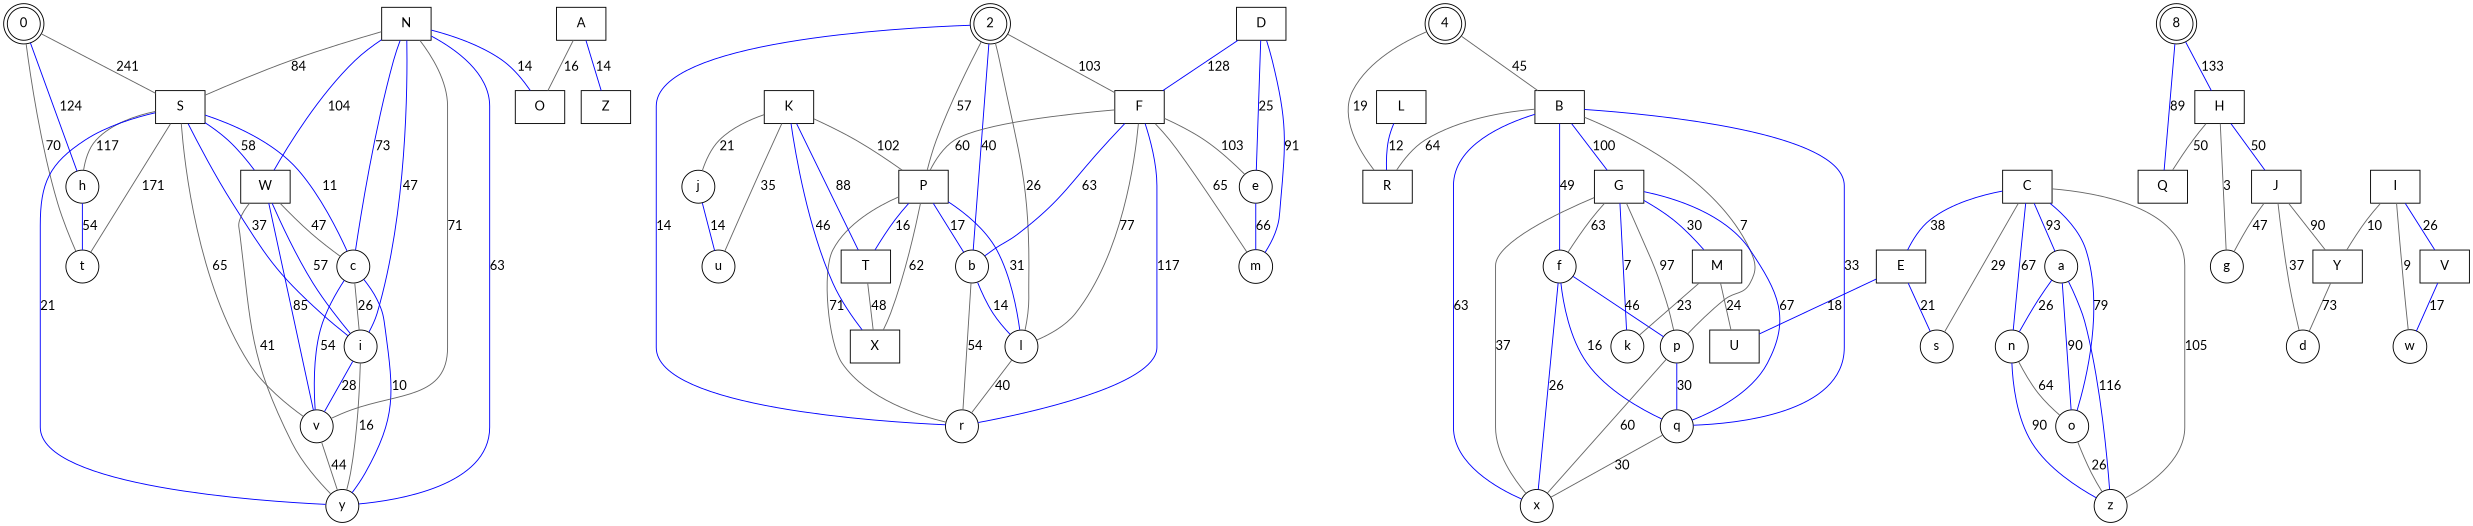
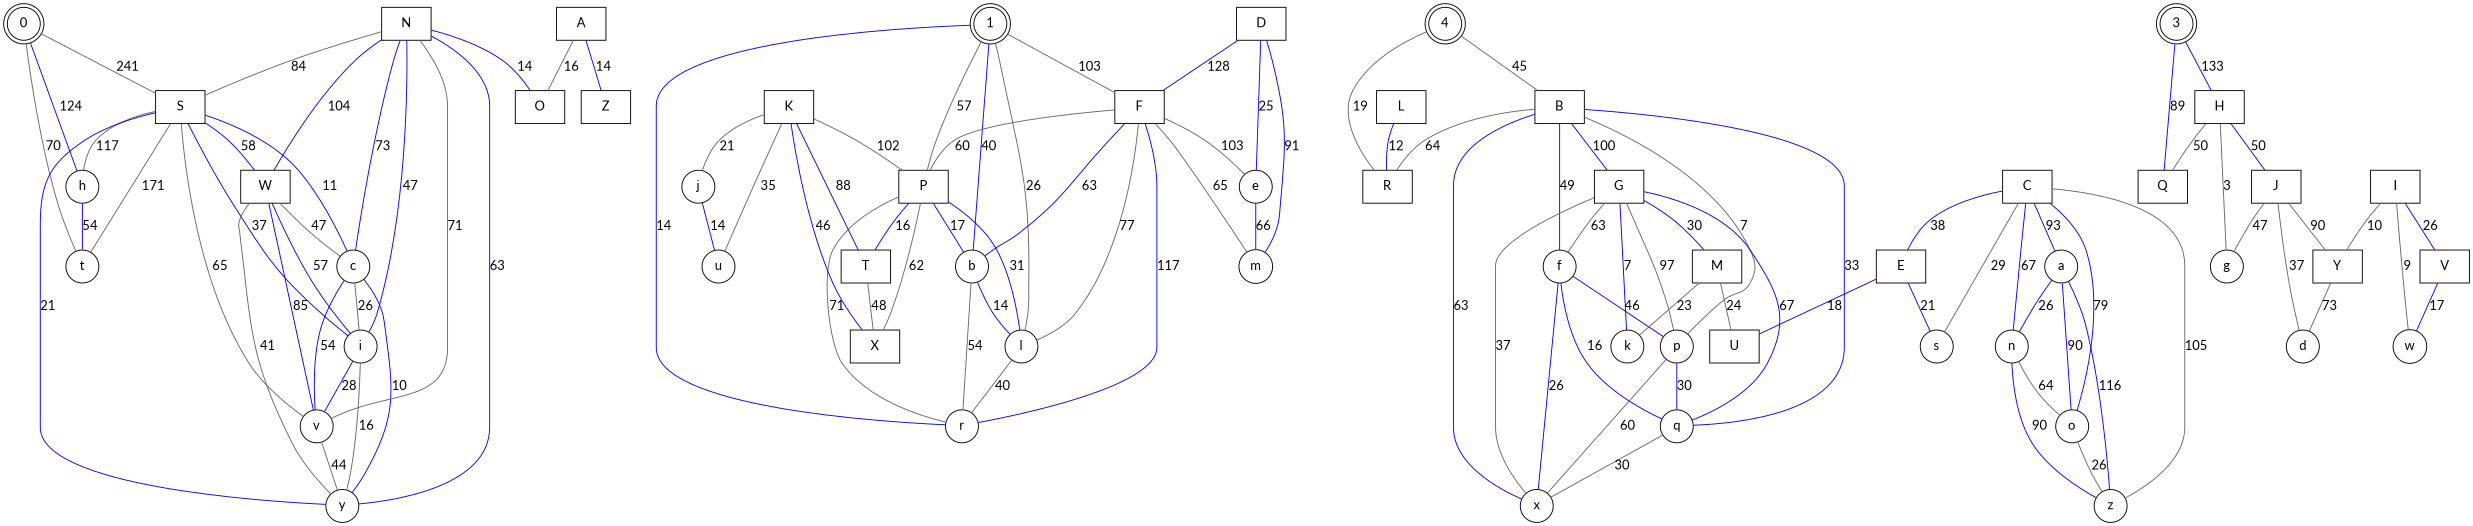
  graph {
    fontname=Lato
    node [fontname=Lato shape=box]
    edge [color=blue fontname=Lato]
    0 [shape=doublecircle]
    S
    h [shape=circle]
    t [shape=circle]
    W
    c [shape=circle]
    i [shape=circle]
    v [shape=circle]
    y [shape=circle]
-   1 [shape=doublecircle label=2]
+   1 [shape=doublecircle]
    F
    P
    b [shape=circle]
    l [shape=circle]
    r [shape=circle]
    e [shape=circle]
    m [shape=circle]
    T
    X
    n20 [label=4 shape=doublecircle]
    B
    R
    G
    f [shape=circle]
    p [shape=circle]
    q [shape=circle]
    x [shape=circle]
    M
    k [shape=circle]
-   3 [shape=doublecircle label=8]
+   3 [shape=doublecircle]
    H
    Q
    J
    g [shape=circle]
    Y
    d [shape=circle]
    A
    O
    Z
    U
    C
    E
    a [shape=circle]
    n [shape=circle]
    o [shape=circle]
    s [shape=circle]
    z [shape=circle]
    D
    I
    V
    w [shape=circle]
    K
    j [shape=circle]
    u [shape=circle]
    L
    N
    0 -- S [color=gray40 label=241]
    0 -- h [label=124]
    0 -- t [color=gray40 label=70]
    S -- h [color=gray40 label=117]
    S -- t [color=gray40 label=171]
    S -- W [label=58]
    S -- c [label=11]
    S -- i [label=37]
    S -- v [color=gray40 label=65]
    S -- y [label=21]
    h -- t [label=54]
    W -- c [color=gray40 label=47]
    W -- i [label=57]
    W -- v [label=85]
    W -- y [color=gray40 label=41]
    c -- i [color=gray40 label=26]
    c -- v [label=54]
    c -- y [label=10]
    i -- v [label=28]
    i -- y [color=gray40 label=16]
    v -- y [color=gray40 label=44]
    1 -- F [color=gray40 label=103]
    1 -- P [color=gray40 label=57]
    1 -- b [label=40]
    1 -- l [color=gray40 label=26]
    1 -- r [label=14]
    F -- P [color=gray40 label=60]
    F -- b [label=63]
    F -- l [color=gray40 label=77]
    F -- r [label=117]
    F -- e [color=gray40 label=103]
    F -- m [color=gray40 label=65]
    P -- b [label=17]
    P -- l [label=31]
    P -- r [color=gray40 label=71]
    P -- T [label=16]
    P -- X [color=gray40 label=62]
    b -- l [label=14]
    b -- r [color=gray40 label=54]
    l -- r [color=gray40 label=40]
    e -- m [label=66]
    T -- X [color=gray40 label=48]
    n20 -- B [color=gray40 label=45]
    n20 -- R [color=gray40 label=19]
    B -- R [color=gray40 label=64]
    B -- G [label=100]
    B -- f [label=49]
    B -- p [color=gray40 label=7]
    B -- q [label=33]
    B -- x [label=63]
    G -- f [color=gray40 label=63]
    G -- p [color=gray40 label=97]
    G -- q [label=67]
    G -- x [color=gray40 label=37]
    G -- M [label=30]
    G -- k [label=7]
    f -- p [label=46]
    f -- q [label=16]
    f -- x [label=26]
    p -- q [label=30]
    p -- x [color=gray40 label=60]
    q -- x [color=gray40 label=30]
    M -- k [color=gray40 label=23]
    M -- U [color=gray40 label=24]
    3 -- H [label=133]
    3 -- Q [label=89]
    H -- Q [color=gray40 label=50]
    H -- J [label=50]
    H -- g [color=gray40 label=3]
    J -- g [color=gray40 label=47]
    J -- Y [color=gray40 label=90]
    J -- d [color=gray40 label=37]
    Y -- d [color=gray40 label=73]
    A -- O [color=gray40 label=16]
    A -- Z [label=14]
    C -- E [label=38]
    C -- a [label=93]
    C -- n [label=67]
    C -- o [label=79]
    C -- s [color=gray40 label=29]
    C -- z [color=gray40 label=105]
    E -- U [label=18]
    E -- s [label=21]
    a -- n [label=26]
    a -- o [label=90]
    a -- z [label=116]
    n -- o [color=gray40 label=64]
    n -- z [label=90]
    o -- z [color=gray40 label=26]
    D -- F [label=128]
    D -- e [label=25]
    D -- m [label=91]
    I -- Y [color=gray40 label=10]
    I -- V [label=26]
    I -- w [color=gray40 label=9]
    V -- w [label=17]
    K -- P [color=gray40 label=102]
    K -- T [label=88]
    K -- X [label=46]
    K -- j [color=gray40 label=21]
    K -- u [color=gray40 label=35]
    j -- u [label=14]
    L -- R [label=12]
    N -- S [color=gray40 label=84]
    N -- W [label=104]
    N -- c [label=73]
    N -- i [label=47]
    N -- v [color=gray40 label=71]
    N -- y [label=63]
    N -- O [label=14]
  }
